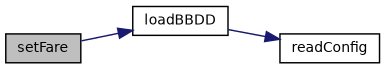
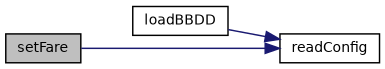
  digraph {
    rankdir=LR
    node [color=black fillcolor=white fontname=Helvetica fontsize=10 shape=record style=filled]
    edge [color=midnightblue fontname=Helvetica fontsize=10 labelfontname=Helvetica labelfontsize=10 style=solid]
    n1 [fillcolor=grey75 fontcolor=black height=0.2 label=setFare width=0.4]
    n2 [height=0.2 label=loadBBDD width=0.4]
    n3 [height=0.2 label=readConfig width=0.4]
-   n1 -> n2
+   n1 -> n3
    n2 -> n3
  }
